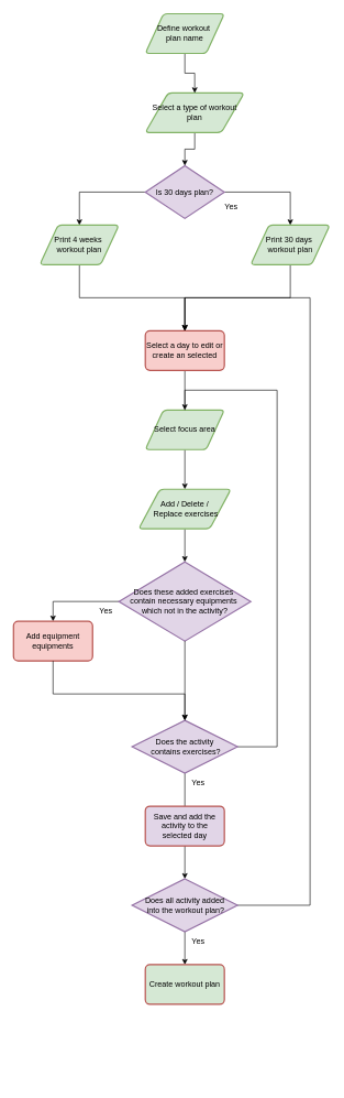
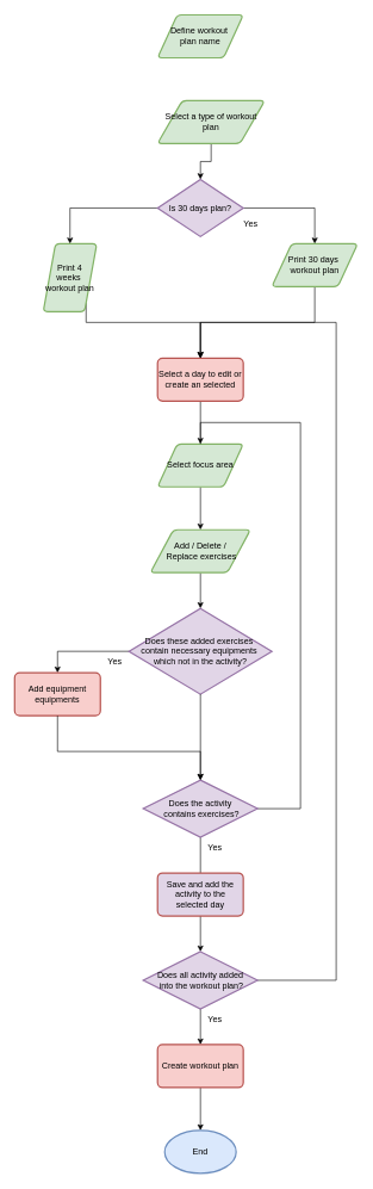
  <mxCell id="0" />
  <mxCell id="1" parent="0" />
  <mxCell id="2" value="" style="edgeStyle=orthogonalEdgeStyle;rounded=0;orthogonalLoop=1;jettySize=auto;html=1;" edge="1" parent="1" source="3" target="6"><mxGeometry relative="1" as="geometry" /></mxCell>
  <mxCell id="3" value="Select a type of workout plan" style="shape=parallelogram;html=1;strokeWidth=2;perimeter=parallelogramPerimeter;whiteSpace=wrap;rounded=1;arcSize=12;size=0.23;fillColor=#d5e8d4;strokeColor=#82b366;" vertex="1" parent="1"><mxGeometry x="220" y="140" width="150" height="60" as="geometry" /></mxCell>
  <mxCell id="4" style="edgeStyle=orthogonalEdgeStyle;rounded=0;orthogonalLoop=1;jettySize=auto;html=1;entryX=0.5;entryY=0;entryDx=0;entryDy=0;" edge="1" parent="1" source="6" target="8"><mxGeometry relative="1" as="geometry" /></mxCell>
  <mxCell id="5" style="edgeStyle=orthogonalEdgeStyle;rounded=0;orthogonalLoop=1;jettySize=auto;html=1;entryX=0.5;entryY=0;entryDx=0;entryDy=0;" edge="1" parent="1" source="6" target="10"><mxGeometry relative="1" as="geometry" /></mxCell>
  <mxCell id="6" value="Is 30 days plan?" style="strokeWidth=2;html=1;shape=mxgraph.flowchart.decision;whiteSpace=wrap;fillColor=#e1d5e7;strokeColor=#9673a6;" vertex="1" parent="1"><mxGeometry x="220" y="250" width="120" height="80" as="geometry" /></mxCell>
  <mxCell id="7" style="edgeStyle=orthogonalEdgeStyle;rounded=0;orthogonalLoop=1;jettySize=auto;html=1;entryX=0.5;entryY=0;entryDx=0;entryDy=0;" edge="1" parent="1" source="8" target="12"><mxGeometry relative="1" as="geometry"><Array as="points"><mxPoint x="440" y="450" /><mxPoint x="280" y="450" /></Array></mxGeometry></mxCell>
  <mxCell id="8" value="Print 30 days&amp;nbsp;&lt;div&gt;workout plan&lt;/div&gt;" style="shape=parallelogram;html=1;strokeWidth=2;perimeter=parallelogramPerimeter;whiteSpace=wrap;rounded=1;arcSize=12;size=0.23;fillColor=#d5e8d4;strokeColor=#82b366;" vertex="1" parent="1"><mxGeometry x="380" y="340" width="120" height="60" as="geometry" /></mxCell>
  <mxCell id="9" style="edgeStyle=orthogonalEdgeStyle;rounded=0;orthogonalLoop=1;jettySize=auto;html=1;entryX=0.5;entryY=0;entryDx=0;entryDy=0;" edge="1" parent="1" source="10" target="12"><mxGeometry relative="1" as="geometry"><Array as="points"><mxPoint x="120" y="450" /><mxPoint x="280" y="450" /></Array></mxGeometry></mxCell>
- <mxCell id="10" value="Print 4 weeks&amp;nbsp;&lt;div&gt;workout plan&lt;/div&gt;" style="shape=parallelogram;html=1;strokeWidth=2;perimeter=parallelogramPerimeter;whiteSpace=wrap;rounded=1;arcSize=12;size=0.23;fillColor=#d5e8d4;strokeColor=#82b366;" vertex="1" parent="1"><mxGeometry x="60" y="340" width="120" height="60" as="geometry" /></mxCell>
+ <mxCell id="10" value="Print 4 weeks&amp;nbsp;&lt;div&gt;workout plan&lt;/div&gt;" style="shape=parallelogram;html=1;strokeWidth=2;perimeter=parallelogramPerimeter;whiteSpace=wrap;rounded=1;arcSize=12;size=0.23;fillColor=#d5e8d4;strokeColor=#82b366;" vertex="1" parent="1"><mxGeometry x="60" y="340" width="75" height="95" as="geometry" /></mxCell>
  <mxCell id="11" value="" style="edgeStyle=orthogonalEdgeStyle;rounded=0;orthogonalLoop=1;jettySize=auto;html=1;" edge="1" parent="1" source="12" target="16"><mxGeometry relative="1" as="geometry" /></mxCell>
  <mxCell id="12" value="Select a day to edit or create an selected" style="rounded=1;whiteSpace=wrap;html=1;absoluteArcSize=1;arcSize=14;strokeWidth=2;fillColor=#f8cecc;strokeColor=#b85450;" vertex="1" parent="1"><mxGeometry x="220" y="500" width="120" height="60" as="geometry" /></mxCell>
- <mxCell id="13" value="" style="edgeStyle=orthogonalEdgeStyle;rounded=0;orthogonalLoop=1;jettySize=auto;html=1;" edge="1" parent="1" source="14" target="3"><mxGeometry relative="1" as="geometry" /></mxCell>
  <mxCell id="14" value="Define workout&amp;nbsp;&lt;div&gt;plan name&lt;/div&gt;" style="shape=parallelogram;html=1;strokeWidth=2;perimeter=parallelogramPerimeter;whiteSpace=wrap;rounded=1;arcSize=12;size=0.23;fillColor=#d5e8d4;strokeColor=#82b366;" vertex="1" parent="1"><mxGeometry x="220" y="20" width="120" height="60" as="geometry" /></mxCell>
  <mxCell id="15" value="" style="edgeStyle=orthogonalEdgeStyle;rounded=0;orthogonalLoop=1;jettySize=auto;html=1;" edge="1" parent="1" source="16" target="18"><mxGeometry relative="1" as="geometry" /></mxCell>
  <mxCell id="16" value="Select focus area" style="shape=parallelogram;html=1;strokeWidth=2;perimeter=parallelogramPerimeter;whiteSpace=wrap;rounded=1;arcSize=12;size=0.23;fillColor=#d5e8d4;strokeColor=#82b366;" vertex="1" parent="1"><mxGeometry x="220" y="620" width="120" height="60" as="geometry" /></mxCell>
  <mxCell id="17" value="" style="edgeStyle=orthogonalEdgeStyle;rounded=0;orthogonalLoop=1;jettySize=auto;html=1;" edge="1" parent="1" source="18" target="20"><mxGeometry relative="1" as="geometry" /></mxCell>
  <mxCell id="18" value="Add / Delete /&lt;div&gt;&amp;nbsp;Replace exercises&lt;/div&gt;" style="shape=parallelogram;html=1;strokeWidth=2;perimeter=parallelogramPerimeter;whiteSpace=wrap;rounded=1;arcSize=12;size=0.23;fillColor=#d5e8d4;strokeColor=#82b366;" vertex="1" parent="1"><mxGeometry x="210" y="740" width="140" height="60" as="geometry" /></mxCell>
  <mxCell id="19" style="edgeStyle=orthogonalEdgeStyle;rounded=0;orthogonalLoop=1;jettySize=auto;html=1;entryX=0.5;entryY=0;entryDx=0;entryDy=0;" edge="1" parent="1" source="20" target="21"><mxGeometry relative="1" as="geometry" /></mxCell>
  <mxCell id="20" value="Does these added exercises&amp;nbsp;&lt;div&gt;contain necessary equipments&amp;nbsp;&lt;div&gt;which not in the activity?&lt;/div&gt;&lt;/div&gt;" style="strokeWidth=2;html=1;shape=mxgraph.flowchart.decision;whiteSpace=wrap;fillColor=#e1d5e7;strokeColor=#9673a6;" vertex="1" parent="1"><mxGeometry x="180" y="850" width="200" height="120" as="geometry" /></mxCell>
  <mxCell id="21" value="Add equipment equipments" style="rounded=1;whiteSpace=wrap;html=1;absoluteArcSize=1;arcSize=14;strokeWidth=2;fillColor=#f8cecc;strokeColor=#b85450;" vertex="1" parent="1"><mxGeometry x="20" y="940" width="120" height="60" as="geometry" /></mxCell>
  <mxCell id="22" value="" style="edgeStyle=orthogonalEdgeStyle;rounded=0;orthogonalLoop=1;jettySize=auto;html=1;endArrow=none;" edge="1" parent="1" source="24" target="26"><mxGeometry relative="1" as="geometry" /></mxCell>
  <mxCell id="23" style="edgeStyle=orthogonalEdgeStyle;rounded=0;orthogonalLoop=1;jettySize=auto;html=1;entryX=0.5;entryY=0;entryDx=0;entryDy=0;exitX=1;exitY=0.5;exitDx=0;exitDy=0;exitPerimeter=0;endArrow=none;" edge="1" parent="1" source="24" target="16"><mxGeometry relative="1" as="geometry"><Array as="points"><mxPoint x="420" y="1130" /><mxPoint x="420" y="590" /><mxPoint x="280" y="590" /></Array></mxGeometry></mxCell>
  <mxCell id="24" value="Does the activity&lt;div&gt;&amp;nbsp;contains exercises?&lt;/div&gt;" style="strokeWidth=2;html=1;shape=mxgraph.flowchart.decision;whiteSpace=wrap;fillColor=#e1d5e7;strokeColor=#9673a6;" vertex="1" parent="1"><mxGeometry x="200" y="1090" width="160" height="80" as="geometry" /></mxCell>
  <mxCell id="25" value="" style="edgeStyle=orthogonalEdgeStyle;rounded=0;orthogonalLoop=1;jettySize=auto;html=1;" edge="1" parent="1" source="26" target="34"><mxGeometry relative="1" as="geometry" /></mxCell>
  <mxCell id="26" value="Save and add the activity to the selected day" style="rounded=1;whiteSpace=wrap;html=1;absoluteArcSize=1;arcSize=14;strokeWidth=2;fillColor=#e1d5e7;strokeColor=#b85450;" vertex="1" parent="1"><mxGeometry x="220" y="1220" width="120" height="60" as="geometry" /></mxCell>
  <mxCell id="27" value="Yes" style="text;html=1;align=center;verticalAlign=middle;resizable=0;points=[];autosize=1;strokeColor=none;fillColor=none;" vertex="1" parent="1"><mxGeometry x="330" y="298" width="40" height="30" as="geometry" /></mxCell>
  <mxCell id="28" style="edgeStyle=orthogonalEdgeStyle;rounded=0;orthogonalLoop=1;jettySize=auto;html=1;entryX=0.5;entryY=0;entryDx=0;entryDy=0;entryPerimeter=0;" edge="1" parent="1" source="21" target="24"><mxGeometry relative="1" as="geometry"><Array as="points"><mxPoint x="80" y="1050" /><mxPoint x="280" y="1050" /></Array></mxGeometry></mxCell>
  <mxCell id="29" style="edgeStyle=orthogonalEdgeStyle;rounded=0;orthogonalLoop=1;jettySize=auto;html=1;entryX=0.5;entryY=0;entryDx=0;entryDy=0;entryPerimeter=0;" edge="1" parent="1" source="20" target="24"><mxGeometry relative="1" as="geometry" /></mxCell>
  <mxCell id="30" value="Yes" style="text;html=1;align=center;verticalAlign=middle;resizable=0;points=[];autosize=1;strokeColor=none;fillColor=none;" vertex="1" parent="1"><mxGeometry x="140" y="910" width="40" height="30" as="geometry" /></mxCell>
  <mxCell id="31" value="Yes" style="text;html=1;align=center;verticalAlign=middle;resizable=0;points=[];autosize=1;strokeColor=none;fillColor=none;" vertex="1" parent="1"><mxGeometry x="280" y="1170" width="40" height="30" as="geometry" /></mxCell>
  <mxCell id="32" style="edgeStyle=orthogonalEdgeStyle;rounded=0;orthogonalLoop=1;jettySize=auto;html=1;exitX=1;exitY=0.5;exitDx=0;exitDy=0;exitPerimeter=0;entryX=0.5;entryY=0;entryDx=0;entryDy=0;" edge="1" parent="1" source="34" target="12"><mxGeometry relative="1" as="geometry"><Array as="points"><mxPoint x="470" y="1370" /><mxPoint x="470" y="450" /><mxPoint x="280" y="450" /></Array></mxGeometry></mxCell>
  <mxCell id="33" value="" style="edgeStyle=orthogonalEdgeStyle;rounded=0;orthogonalLoop=1;jettySize=auto;html=1;" edge="1" parent="1" source="34" target="36"><mxGeometry relative="1" as="geometry" /></mxCell>
  <mxCell id="34" value="Does all activity added&lt;div&gt;&amp;nbsp;into the workout plan?&lt;/div&gt;" style="strokeWidth=2;html=1;shape=mxgraph.flowchart.decision;whiteSpace=wrap;fillColor=#e1d5e7;strokeColor=#9673a6;" vertex="1" parent="1"><mxGeometry x="200" y="1330" width="160" height="80" as="geometry" /></mxCell>
- <mxCell id="36" value="Create workout plan" style="rounded=1;whiteSpace=wrap;html=1;absoluteArcSize=1;arcSize=14;strokeWidth=2;fillColor=#d5e8d4;strokeColor=#b85450;" vertex="1" parent="1"><mxGeometry x="220" y="1460" width="120" height="60" as="geometry" /></mxCell>
+ <mxCell id="35" value="" style="edgeStyle=orthogonalEdgeStyle;rounded=0;orthogonalLoop=1;jettySize=auto;html=1;" edge="1" parent="1" source="36" target="38"><mxGeometry relative="1" as="geometry" /></mxCell>
+ <mxCell id="36" value="Create workout plan" style="rounded=1;whiteSpace=wrap;html=1;absoluteArcSize=1;arcSize=14;strokeWidth=2;fillColor=#f8cecc;strokeColor=#b85450;" vertex="1" parent="1"><mxGeometry x="220" y="1460" width="120" height="60" as="geometry" /></mxCell>
  <mxCell id="37" value="Yes" style="text;html=1;align=center;verticalAlign=middle;resizable=0;points=[];autosize=1;strokeColor=none;fillColor=none;" vertex="1" parent="1"><mxGeometry x="280" y="1410" width="40" height="30" as="geometry" /></mxCell>
+ <mxCell id="38" value="End" style="strokeWidth=2;html=1;shape=mxgraph.flowchart.start_1;whiteSpace=wrap;fillColor=#dae8fc;strokeColor=#6c8ebf;" vertex="1" parent="1"><mxGeometry x="230" y="1580" width="100" height="60" as="geometry" /></mxCell>
